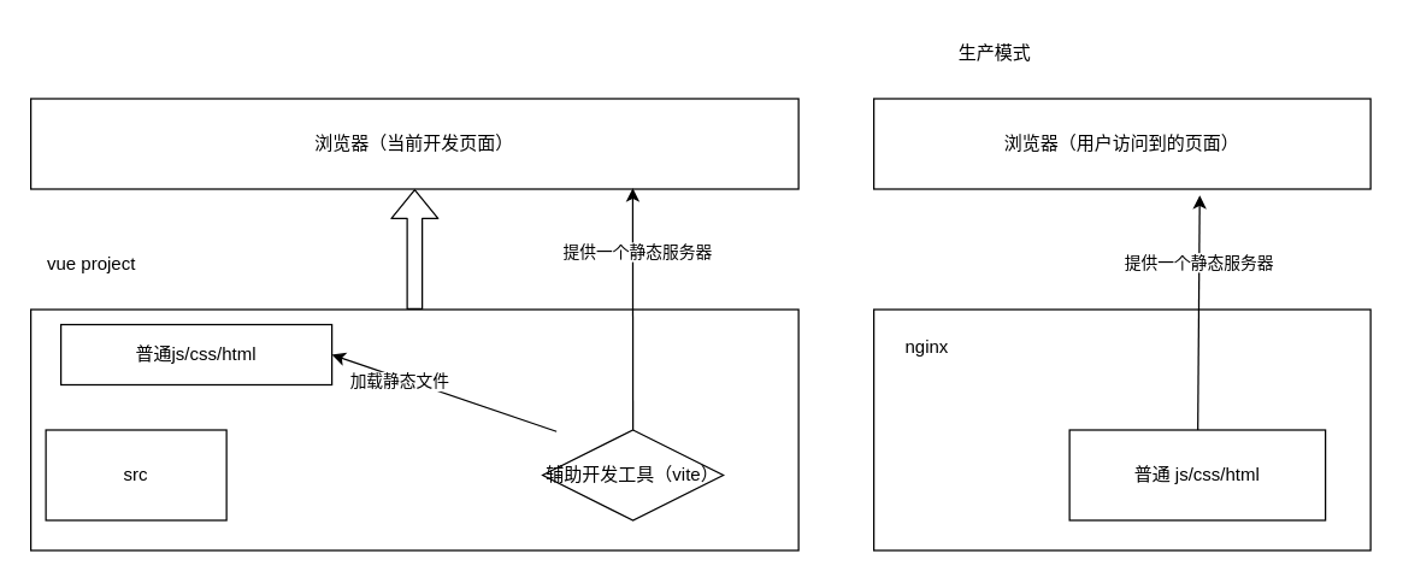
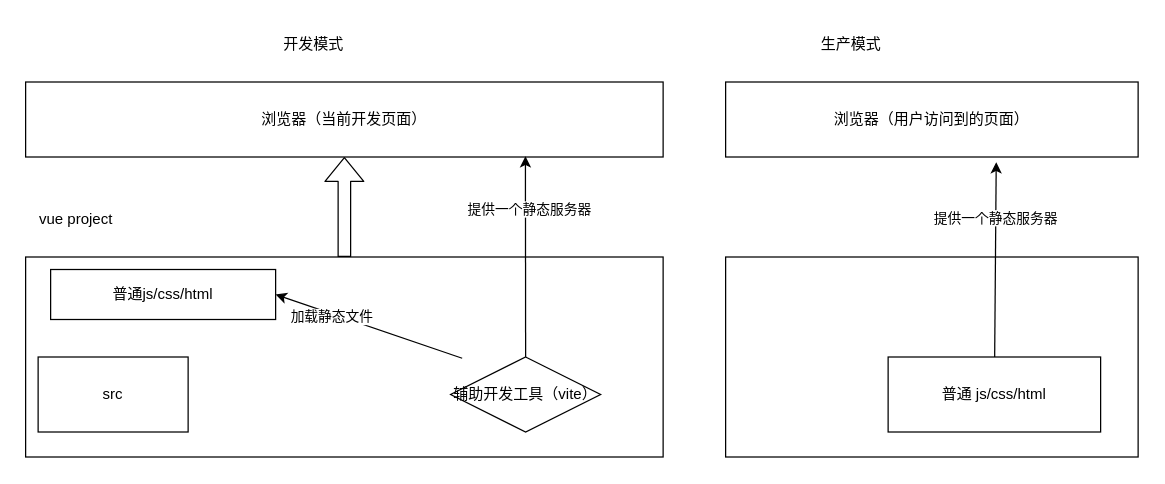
  <mxCell id="0" />
  <mxCell id="1" parent="0" />
  <mxCell id="2" value="浏览器（当前开发页面）" style="rounded=0;whiteSpace=wrap;html=1;" vertex="1" parent="1"><mxGeometry x="20" y="65" width="510" height="60" as="geometry" /></mxCell>
  <mxCell id="3" value="" style="rounded=0;whiteSpace=wrap;html=1;" vertex="1" parent="1"><mxGeometry x="20" y="205" width="510" height="160" as="geometry" /></mxCell>
  <mxCell id="4" value="vue project" style="text;html=1;align=center;verticalAlign=middle;resizable=0;points=[];autosize=1;strokeColor=none;fillColor=none;" vertex="1" parent="1"><mxGeometry x="20" y="160" width="80" height="30" as="geometry" /></mxCell>
  <mxCell id="5" value="src" style="rounded=0;whiteSpace=wrap;html=1;" vertex="1" parent="1"><mxGeometry x="30" y="285" width="120" height="60" as="geometry" /></mxCell>
  <mxCell id="6" value="辅助开发工具（vite）" style="rhombus;whiteSpace=wrap;html=1;" vertex="1" parent="1"><mxGeometry x="360" y="285" width="120" height="60" as="geometry" /></mxCell>
  <mxCell id="7" value="" style="shape=flexArrow;endArrow=classic;html=1;entryX=0.5;entryY=1;entryDx=0;entryDy=0;exitX=0.5;exitY=0;exitDx=0;exitDy=0;" edge="1" parent="1" source="3" target="2"><mxGeometry width="50" height="50" relative="1" as="geometry"><mxPoint x="170" y="195" as="sourcePoint" /><mxPoint x="220" y="145" as="targetPoint" /></mxGeometry></mxCell>
  <mxCell id="8" value="普通js/css/html" style="rounded=0;whiteSpace=wrap;html=1;" vertex="1" parent="1"><mxGeometry x="40" y="215" width="180" height="40" as="geometry" /></mxCell>
  <mxCell id="9" value="" style="endArrow=classic;html=1;entryX=0.784;entryY=0.99;entryDx=0;entryDy=0;exitX=0.5;exitY=0;exitDx=0;exitDy=0;entryPerimeter=0;" edge="1" parent="1" source="6" target="2"><mxGeometry width="50" height="50" relative="1" as="geometry"><mxPoint x="290" y="225" as="sourcePoint" /><mxPoint x="340" y="175" as="targetPoint" /></mxGeometry></mxCell>
  <mxCell id="10" value="提供一个静态服务器" style="edgeLabel;html=1;align=center;verticalAlign=middle;resizable=0;points=[];" vertex="1" connectable="0" parent="9"><mxGeometry x="0.469" y="-3" relative="1" as="geometry"><mxPoint as="offset" /></mxGeometry></mxCell>
  <mxCell id="11" value="" style="endArrow=classic;html=1;entryX=1;entryY=0.5;entryDx=0;entryDy=0;exitX=0.077;exitY=0.017;exitDx=0;exitDy=0;exitPerimeter=0;" edge="1" parent="1" source="6" target="8"><mxGeometry width="50" height="50" relative="1" as="geometry"><mxPoint x="220" y="435" as="sourcePoint" /><mxPoint x="270" y="385" as="targetPoint" /></mxGeometry></mxCell>
  <mxCell id="12" value="加载静态文件" style="edgeLabel;html=1;align=center;verticalAlign=middle;resizable=0;points=[];" vertex="1" connectable="0" parent="11"><mxGeometry x="0.393" y="2" relative="1" as="geometry"><mxPoint as="offset" /></mxGeometry></mxCell>
  <mxCell id="13" value="" style="rounded=0;whiteSpace=wrap;html=1;" vertex="1" parent="1"><mxGeometry x="580" y="205" width="330" height="160" as="geometry" /></mxCell>
  <mxCell id="14" value="浏览器（用户访问到的页面）" style="rounded=0;whiteSpace=wrap;html=1;" vertex="1" parent="1"><mxGeometry x="580" y="65" width="330" height="60" as="geometry" /></mxCell>
- <mxCell id="15" value="nginx" style="text;html=1;align=center;verticalAlign=middle;resizable=0;points=[];autosize=1;strokeColor=none;fillColor=none;" vertex="1" parent="1"><mxGeometry x="590" y="215" width="50" height="30" as="geometry" /></mxCell>
  <mxCell id="16" value="普通 js/css/html" style="rounded=0;whiteSpace=wrap;html=1;" vertex="1" parent="1"><mxGeometry x="710" y="285" width="170" height="60" as="geometry" /></mxCell>
  <mxCell id="17" value="" style="endArrow=classic;html=1;entryX=0.656;entryY=1.07;entryDx=0;entryDy=0;entryPerimeter=0;" edge="1" parent="1" source="16" target="14"><mxGeometry width="50" height="50" relative="1" as="geometry"><mxPoint x="460" y="485" as="sourcePoint" /><mxPoint x="510" y="435" as="targetPoint" /></mxGeometry></mxCell>
  <mxCell id="18" value="提供一个静态服务器" style="edgeLabel;html=1;align=center;verticalAlign=middle;resizable=0;points=[];" vertex="1" connectable="0" parent="17"><mxGeometry x="0.425" y="1" relative="1" as="geometry"><mxPoint as="offset" /></mxGeometry></mxCell>
- <mxCell id="20" value="生产模式" style="text;html=1;align=center;verticalAlign=middle;resizable=0;points=[];autosize=1;strokeColor=none;fillColor=none;" vertex="1" parent="1"><mxGeometry x="625" y="20" width="70" height="30" as="geometry" /></mxCell>
+ <mxCell id="19" value="开发模式" style="text;html=1;align=center;verticalAlign=middle;resizable=0;points=[];autosize=1;strokeColor=none;fillColor=none;" vertex="1" parent="1"><mxGeometry x="215" y="20" width="70" height="30" as="geometry" /></mxCell>
+ <mxCell id="20" value="生产模式" style="text;html=1;align=center;verticalAlign=middle;resizable=0;points=[];autosize=1;strokeColor=none;fillColor=none;" vertex="1" parent="1"><mxGeometry x="645" y="20" width="70" height="30" as="geometry" /></mxCell>
